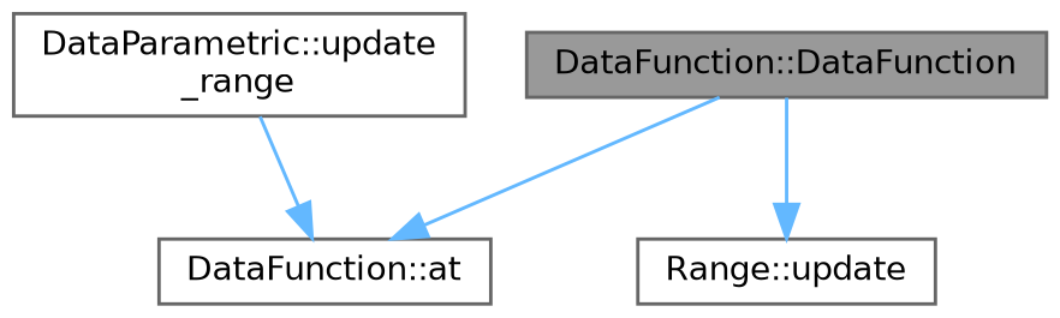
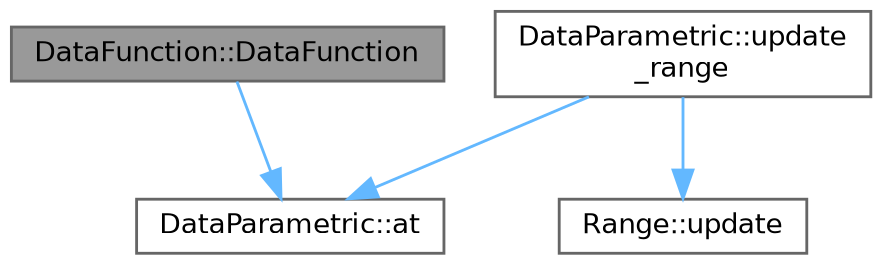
  digraph {
    rankdir=TB
    node [color=grey40 fillcolor=white fontname=Helvetica fontsize=10 shape=box style=filled]
    edge [color=steelblue1 fontname=Helvetica fontsize=10 labelfontname=Helvetica labelfontsize=10 style=solid]
    n1 [color=gray40 fillcolor=grey60 fontcolor=black height=0.2 label="DataFunction::DataFunction" width=0.4]
-   n2 [height=0.2 label="DataFunction::at" width=0.4]
+   n2 [height=0.2 label="DataParametric::at" width=0.4]
    n3 [height=0.2 label="DataParametric::update\l_range" width=0.4]
    n4 [height=0.2 label="Range::update" width=0.4]
    n1 -> n2
    n3 -> n2
-   n1 -> n4
+   n3 -> n4
  }
